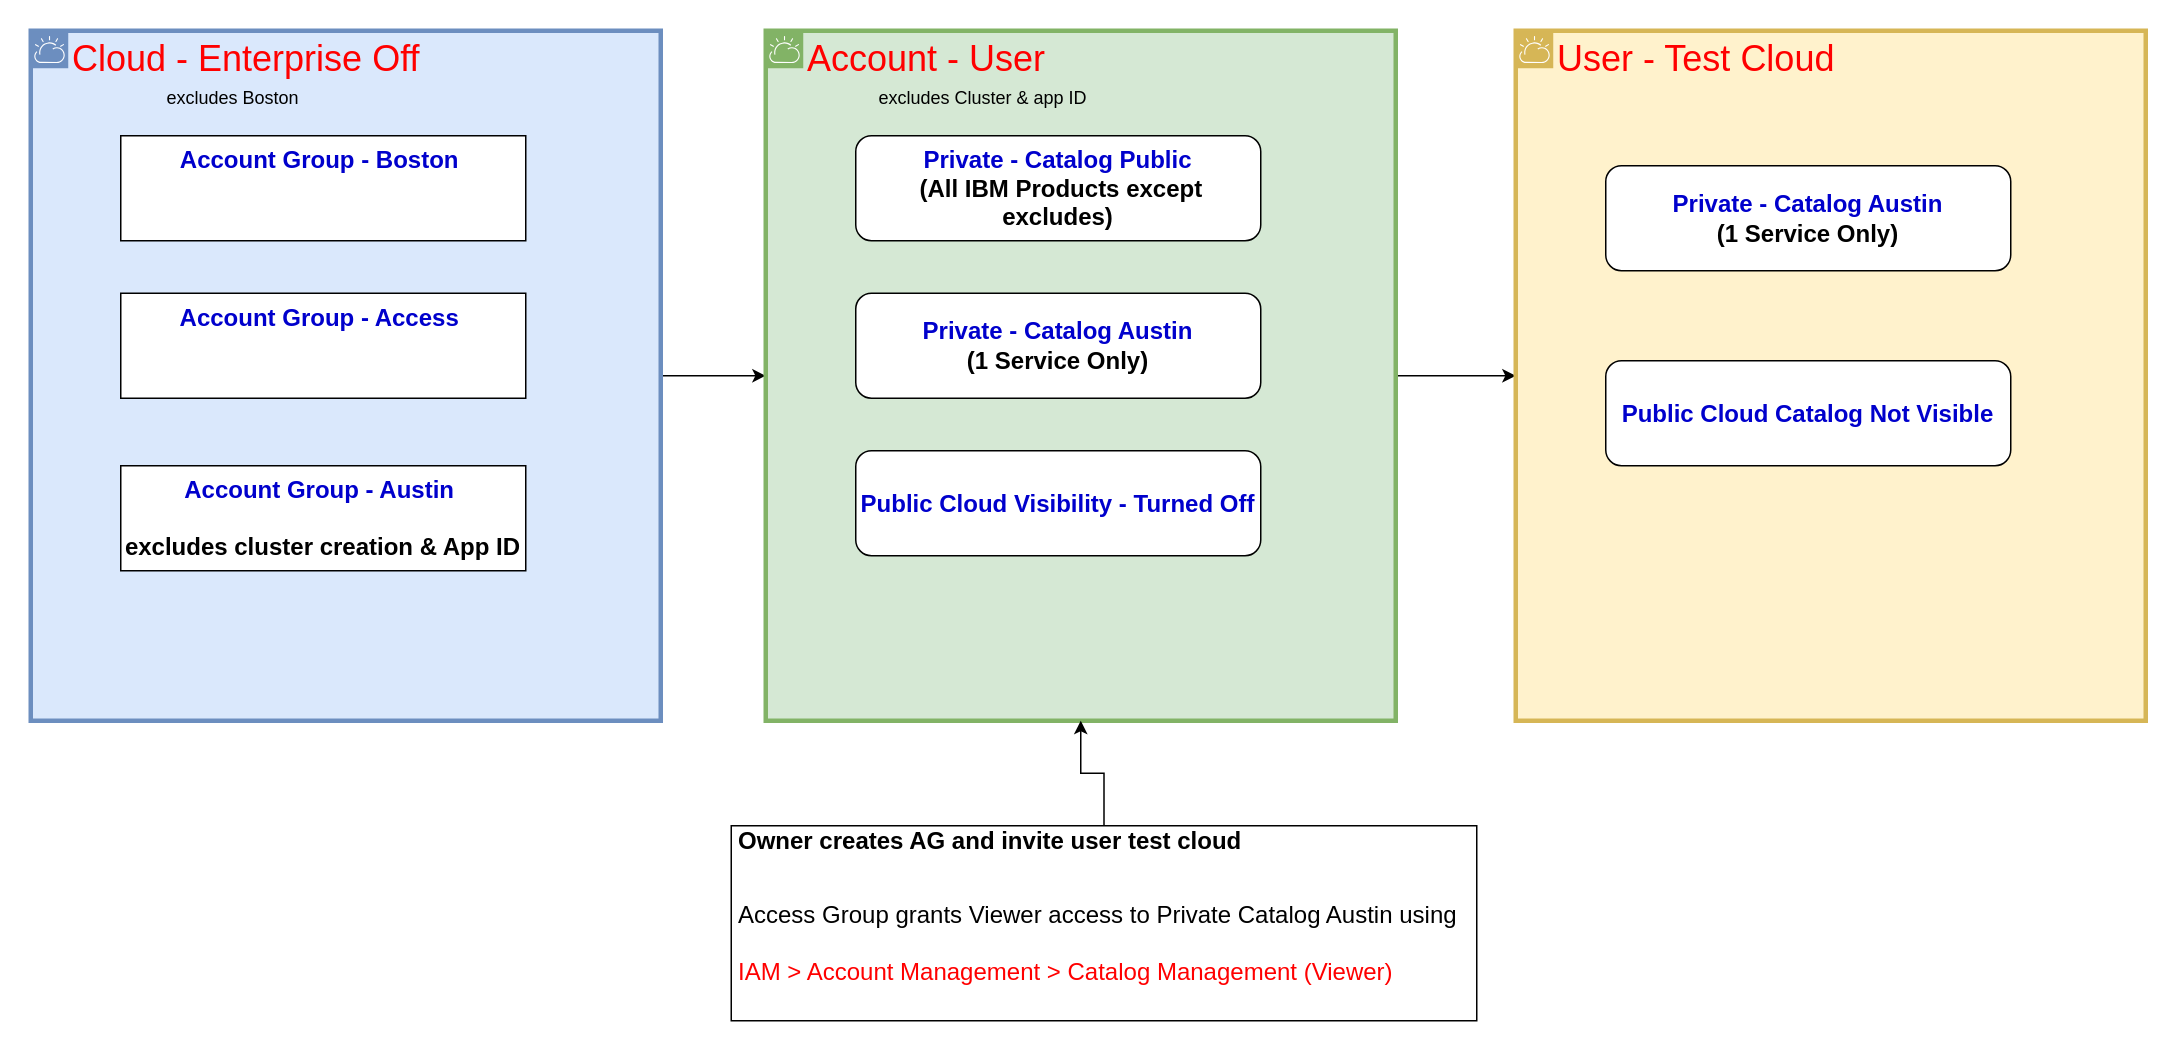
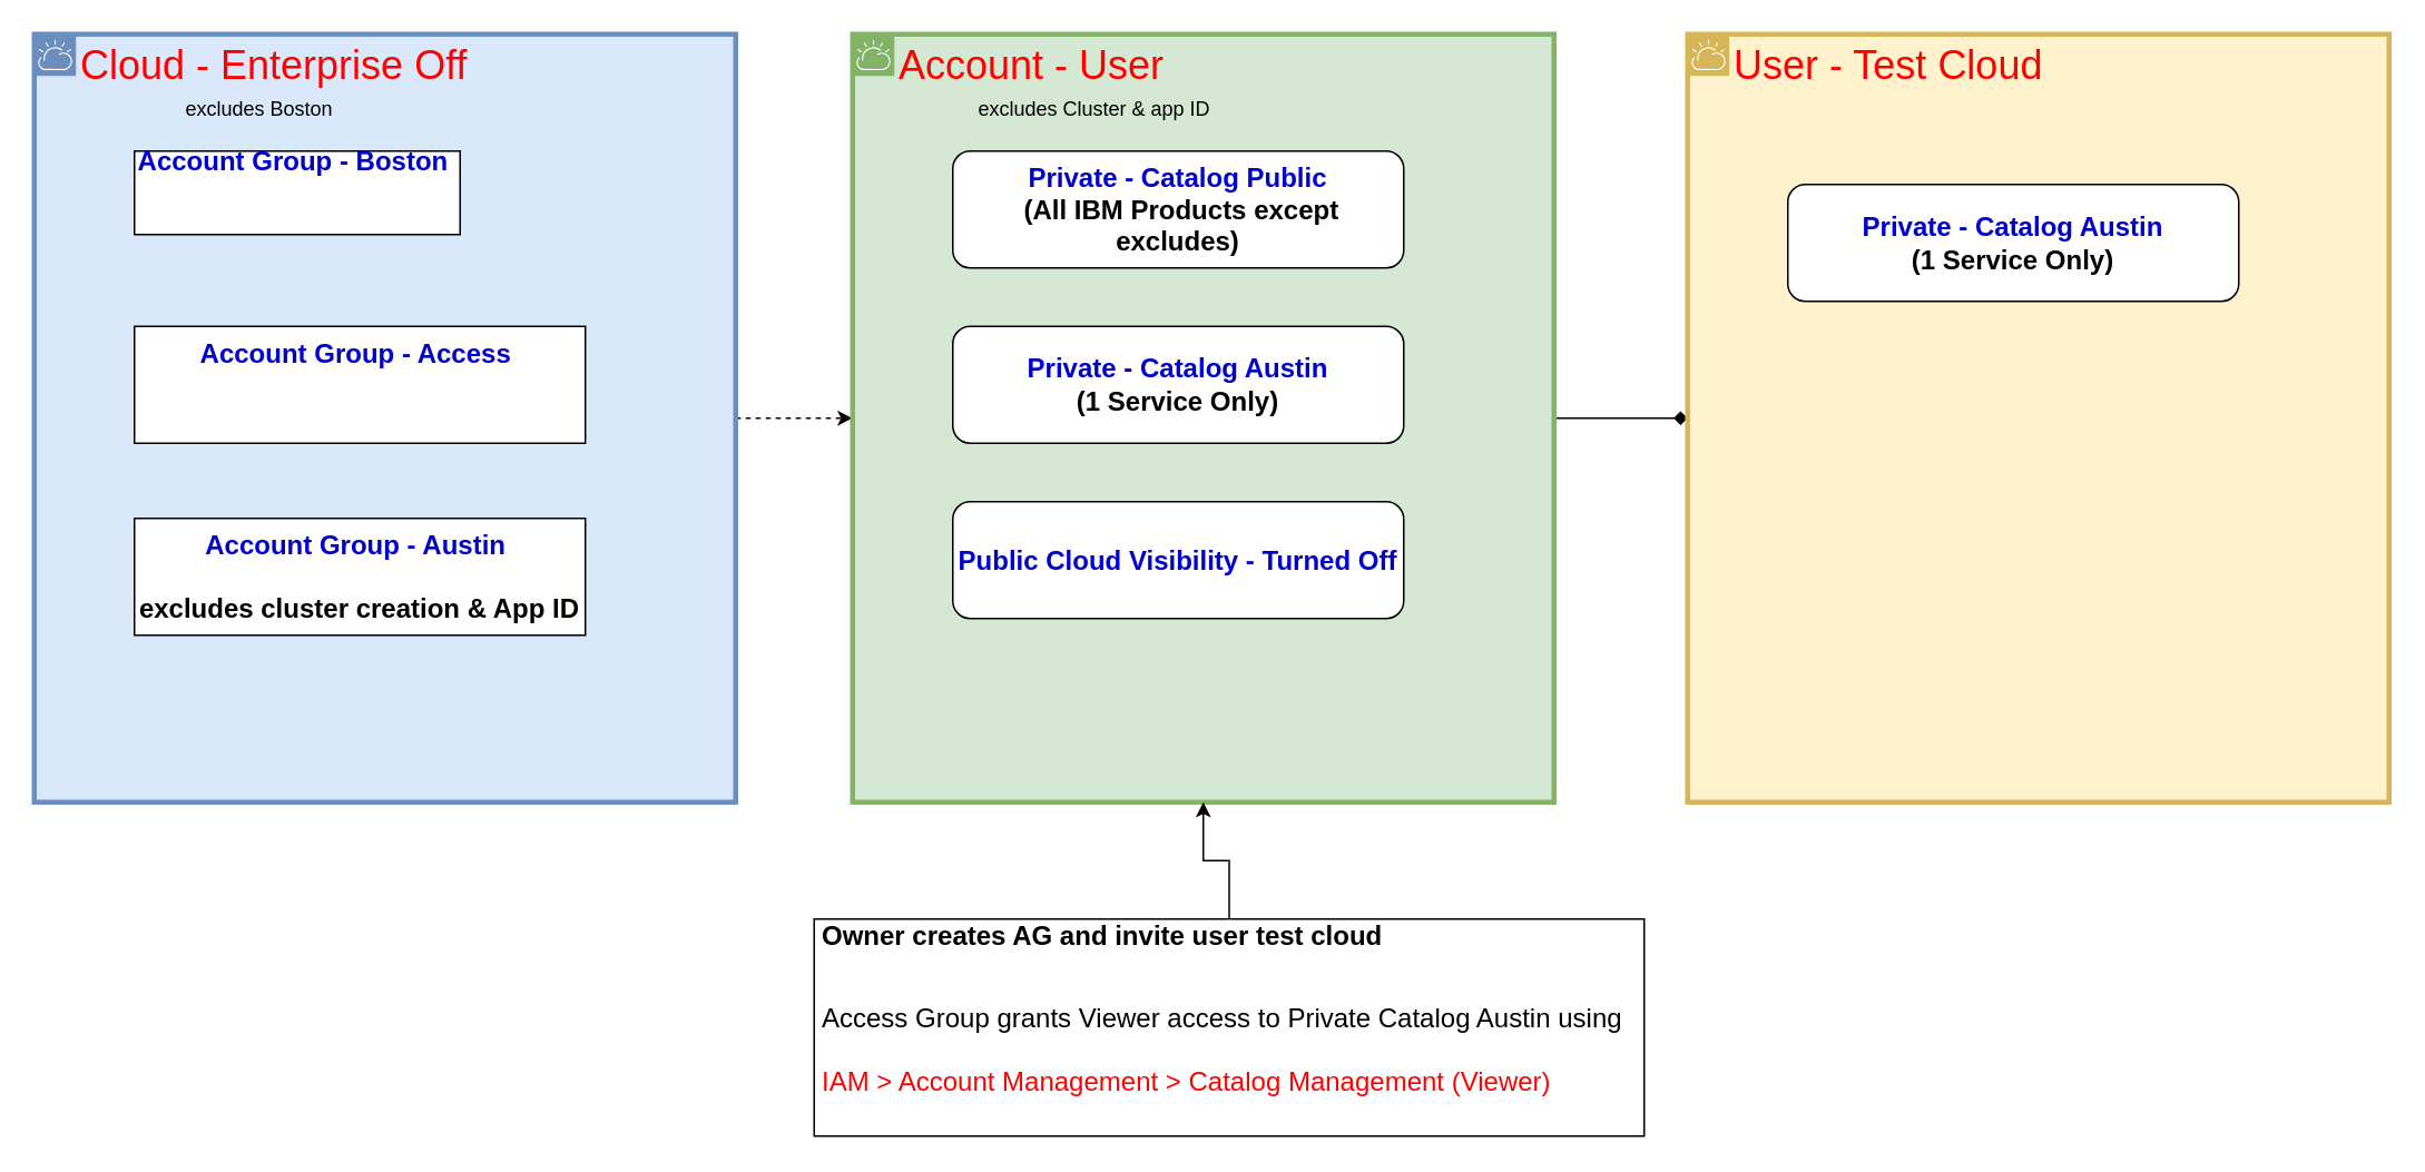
  <mxCell id="0" />
  <mxCell id="1" parent="0" />
- <mxCell id="2" value="" style="edgeStyle=orthogonalEdgeStyle;rounded=0;orthogonalLoop=1;jettySize=auto;html=1;" edge="1" parent="1" source="3" target="9"><mxGeometry relative="1" as="geometry" /></mxCell>
+ <mxCell id="2" value="" style="edgeStyle=orthogonalEdgeStyle;rounded=0;orthogonalLoop=1;jettySize=auto;html=1;dashed=1;" edge="1" parent="1" source="3" target="9"><mxGeometry relative="1" as="geometry" /></mxCell>
  <mxCell id="3" value="&lt;font style=&quot;font-size: 24px&quot; color=&quot;#ff0000&quot;&gt;Cloud - Enterprise Off&amp;nbsp;&lt;/font&gt;" style="shape=mxgraph.ibm.box;prType=cloud;fontStyle=0;verticalAlign=top;align=left;spacingLeft=32;spacingTop=4;fillColor=#dae8fc;rounded=0;whiteSpace=wrap;html=1;strokeColor=#6c8ebf;strokeWidth=3;dashed=0;container=1;spacing=-4;collapsible=0;expand=0;recursiveResize=0;" vertex="1" parent="1"><mxGeometry x="20" y="20" width="420" height="460" as="geometry" /></mxCell>
  <mxCell id="4" value="&lt;b&gt;&lt;font style=&quot;font-size: 16px&quot;&gt;&lt;font color=&quot;#0000cc&quot;&gt;Account Group - Austin&amp;nbsp;&lt;br&gt;&lt;/font&gt;&lt;br&gt;excludes cluster creation &amp;amp; App ID&lt;br&gt;&lt;/font&gt;&lt;/b&gt;" style="rounded=0;whiteSpace=wrap;html=1;" vertex="1" parent="3"><mxGeometry x="60" y="290" width="270" height="70" as="geometry" /></mxCell>
  <mxCell id="5" value="&lt;b&gt;&lt;font style=&quot;font-size: 16px&quot;&gt;&lt;font color=&quot;#0000cc&quot;&gt;Account Group - Access&amp;nbsp;&lt;br&gt;&lt;/font&gt;&lt;br&gt;&lt;br&gt;&lt;/font&gt;&lt;/b&gt;" style="rounded=0;whiteSpace=wrap;html=1;" vertex="1" parent="3"><mxGeometry x="60" y="175" width="270" height="70" as="geometry" /></mxCell>
- <mxCell id="6" value="&lt;b&gt;&lt;font style=&quot;font-size: 16px&quot;&gt;&lt;font color=&quot;#0000cc&quot;&gt;Account Group - Boston&amp;nbsp;&lt;br&gt;&lt;/font&gt;&lt;br&gt;&lt;br&gt;&lt;/font&gt;&lt;/b&gt;" style="rounded=0;whiteSpace=wrap;html=1;" vertex="1" parent="3"><mxGeometry x="60" y="70" width="270" height="70" as="geometry" /></mxCell>
+ <mxCell id="6" value="&lt;b&gt;&lt;font style=&quot;font-size: 16px&quot;&gt;&lt;font color=&quot;#0000cc&quot;&gt;Account Group - Boston&amp;nbsp;&lt;br&gt;&lt;/font&gt;&lt;br&gt;&lt;br&gt;&lt;/font&gt;&lt;/b&gt;" style="rounded=0;whiteSpace=wrap;html=1;" vertex="1" parent="3"><mxGeometry x="60" y="70" width="195" height="50" as="geometry" /></mxCell>
  <mxCell id="7" value="excludes Boston" style="text;html=1;strokeColor=none;fillColor=none;align=center;verticalAlign=middle;whiteSpace=wrap;rounded=0;" vertex="1" parent="3"><mxGeometry x="70" y="40" width="130" height="10" as="geometry" /></mxCell>
- <mxCell id="8" value="" style="edgeStyle=orthogonalEdgeStyle;rounded=0;orthogonalLoop=1;jettySize=auto;html=1;" edge="1" parent="1" source="9" target="14"><mxGeometry relative="1" as="geometry" /></mxCell>
+ <mxCell id="8" value="" style="edgeStyle=orthogonalEdgeStyle;rounded=0;orthogonalLoop=1;jettySize=auto;html=1;endArrow=diamond;" edge="1" parent="1" source="9" target="14"><mxGeometry relative="1" as="geometry" /></mxCell>
  <mxCell id="9" value="&lt;font style=&quot;font-size: 24px&quot; color=&quot;#ff0000&quot;&gt;Account - User&lt;/font&gt;" style="shape=mxgraph.ibm.box;prType=cloud;fontStyle=0;verticalAlign=top;align=left;spacingLeft=32;spacingTop=4;fillColor=#d5e8d4;rounded=0;whiteSpace=wrap;html=1;strokeColor=#82b366;strokeWidth=3;dashed=0;container=1;spacing=-4;collapsible=0;expand=0;recursiveResize=0;" vertex="1" parent="1"><mxGeometry x="510" y="20" width="420" height="460" as="geometry" /></mxCell>
  <mxCell id="10" value="&lt;b&gt;&lt;font style=&quot;font-size: 16px&quot;&gt;&lt;font color=&quot;#0000cc&quot;&gt;Private - Catalog Austin&lt;br&gt;&lt;/font&gt;(1 Service Only)&lt;br&gt;&lt;/font&gt;&lt;/b&gt;" style="rounded=1;whiteSpace=wrap;html=1;" vertex="1" parent="9"><mxGeometry x="60" y="175" width="270" height="70" as="geometry" /></mxCell>
  <mxCell id="11" value="&lt;b&gt;&lt;font style=&quot;font-size: 16px&quot;&gt;&lt;font color=&quot;#0000cc&quot;&gt;Public Cloud Visibility - Turned Off&lt;/font&gt;&lt;br&gt;&lt;/font&gt;&lt;/b&gt;" style="rounded=1;whiteSpace=wrap;html=1;" vertex="1" parent="9"><mxGeometry x="60" y="280" width="270" height="70" as="geometry" /></mxCell>
  <mxCell id="12" value="&lt;b&gt;&lt;font style=&quot;font-size: 16px&quot;&gt;&lt;font color=&quot;#0000cc&quot;&gt;Private - Catalog Public&lt;br&gt;&lt;/font&gt;&amp;nbsp;(All IBM Products except excludes)&lt;br&gt;&lt;/font&gt;&lt;/b&gt;" style="rounded=1;whiteSpace=wrap;html=1;shadow=0;comic=0;glass=0;" vertex="1" parent="9"><mxGeometry x="60" y="70" width="270" height="70" as="geometry" /></mxCell>
  <mxCell id="13" value="excludes Cluster &amp;amp; app ID" style="text;html=1;strokeColor=none;fillColor=none;align=center;verticalAlign=middle;whiteSpace=wrap;rounded=0;" vertex="1" parent="9"><mxGeometry x="70" y="40" width="150" height="10" as="geometry" /></mxCell>
  <mxCell id="14" value="&lt;font style=&quot;font-size: 24px&quot; color=&quot;#ff0000&quot;&gt;User - Test Cloud&lt;/font&gt;" style="shape=mxgraph.ibm.box;prType=cloud;fontStyle=0;verticalAlign=top;align=left;spacingLeft=32;spacingTop=4;fillColor=#fff2cc;rounded=0;whiteSpace=wrap;html=1;strokeColor=#d6b656;strokeWidth=3;dashed=0;container=1;spacing=-4;collapsible=0;expand=0;recursiveResize=0;" vertex="1" parent="1"><mxGeometry x="1010" y="20" width="420" height="460" as="geometry" /></mxCell>
  <mxCell id="15" value="&lt;b&gt;&lt;font style=&quot;font-size: 16px&quot;&gt;&lt;font color=&quot;#0000cc&quot;&gt;Private - Catalog Austin&lt;br&gt;&lt;/font&gt;(1 Service Only)&lt;br&gt;&lt;/font&gt;&lt;/b&gt;" style="rounded=1;whiteSpace=wrap;html=1;" vertex="1" parent="14"><mxGeometry x="60" y="90" width="270" height="70" as="geometry" /></mxCell>
- <mxCell id="16" value="&lt;b&gt;&lt;font style=&quot;font-size: 16px&quot;&gt;&lt;font color=&quot;#0000cc&quot;&gt;Public Cloud Catalog Not Visible&lt;/font&gt;&lt;br&gt;&lt;/font&gt;&lt;/b&gt;" style="rounded=1;whiteSpace=wrap;html=1;" vertex="1" parent="14"><mxGeometry x="60" y="220" width="270" height="70" as="geometry" /></mxCell>
  <mxCell id="17" value="" style="edgeStyle=orthogonalEdgeStyle;rounded=0;orthogonalLoop=1;jettySize=auto;html=1;" edge="1" parent="1" source="18" target="9"><mxGeometry relative="1" as="geometry" /></mxCell>
  <mxCell id="18" value="&lt;h1 style=&quot;font-size: 16px&quot;&gt;&lt;font style=&quot;font-size: 16px&quot;&gt;Owner creates AG and invite user test cloud&lt;/font&gt;&lt;/h1&gt;&lt;div style=&quot;font-size: 16px&quot;&gt;&lt;font style=&quot;font-size: 16px&quot;&gt;&lt;br&gt;&lt;/font&gt;&lt;/div&gt;&lt;div style=&quot;font-size: 16px&quot;&gt;&lt;font style=&quot;font-size: 16px&quot;&gt;Access Group grants Viewer access to Private Catalog Austin using&amp;nbsp;&lt;/font&gt;&lt;/div&gt;&lt;div style=&quot;font-size: 16px&quot;&gt;&lt;font style=&quot;font-size: 16px&quot;&gt;&lt;br&gt;&lt;/font&gt;&lt;/div&gt;&lt;div style=&quot;font-size: 16px&quot;&gt;&lt;font style=&quot;font-size: 16px&quot; color=&quot;#ff0000&quot;&gt;IAM &amp;gt; Account Management &amp;gt; Catalog Management (Viewer)&lt;/font&gt;&lt;/div&gt;" style="text;html=1;strokeColor=#000000;fillColor=none;spacing=5;spacingTop=-20;whiteSpace=wrap;overflow=hidden;rounded=0;shadow=0;glass=0;comic=0;" vertex="1" parent="1"><mxGeometry x="487" y="550" width="497" height="130" as="geometry" /></mxCell>
